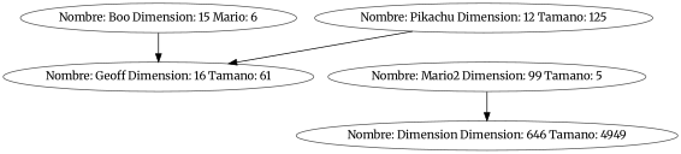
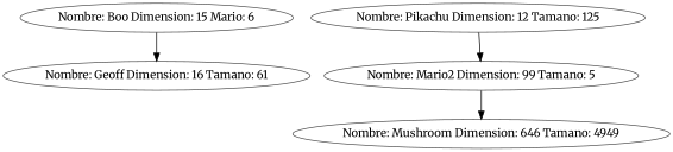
  digraph {
    fontname=Merriweather
    node [color=gray30 fontname=Merriweather style=rounded]
    edge [fontname=Merriweather]
    n1 [label="Nombre: Boo Dimension: 15 Mario: 6"]
    n2 [label="Nombre: Geoff Dimension: 16 Tamano: 61"]
    n3 [label="Nombre: Pikachu Dimension: 12 Tamano: 125"]
    n4 [label="Nombre: Mario2 Dimension: 99 Tamano: 5"]
-   n5 [label="Nombre: Dimension Dimension: 646 Tamano: 4949"]
+   n5 [label="Nombre: Mushroom Dimension: 646 Tamano: 4949"]
    n1 -> n2
-   n3 -> n2
+   n3 -> n4
    n4 -> n5
  }
